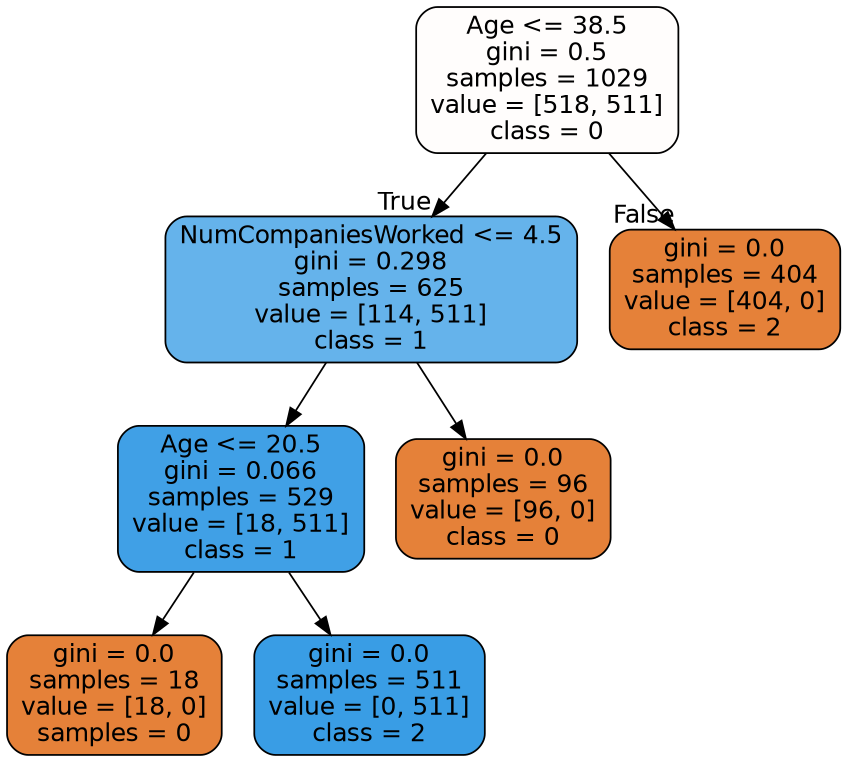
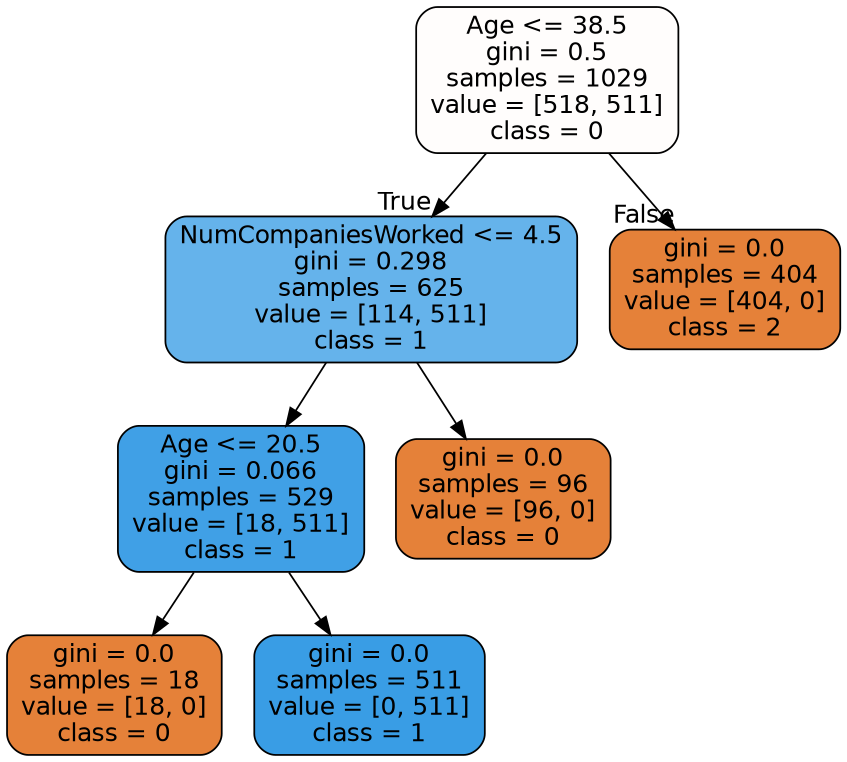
  digraph {
    node [color=black fillcolor="#e58139" fontname=helvetica shape=box style="filled, rounded"]
    edge [fontname=helvetica]
    n1 [fillcolor="#fffdfc" label="Age <= 38.5\ngini = 0.5\nsamples = 1029\nvalue = [518, 511]\nclass = 0"]
    n2 [fillcolor="#65b3eb" label="NumCompaniesWorked <= 4.5\ngini = 0.298\nsamples = 625\nvalue = [114, 511]\nclass = 1"]
    n3 [label="gini = 0.0\nsamples = 404\nvalue = [404, 0]\nclass = 2"]
    n4 [fillcolor="#40a0e6" label="Age <= 20.5\ngini = 0.066\nsamples = 529\nvalue = [18, 511]\nclass = 1"]
    n5 [label="gini = 0.0\nsamples = 96\nvalue = [96, 0]\nclass = 0"]
-   n6 [label="gini = 0.0\nsamples = 18\nvalue = [18, 0]\nsamples = 0"]
-   n7 [fillcolor="#399de5" label="gini = 0.0\nsamples = 511\nvalue = [0, 511]\nclass = 2"]
+   n6 [label="gini = 0.0\nsamples = 18\nvalue = [18, 0]\nclass = 0"]
+   n7 [fillcolor="#399de5" label="gini = 0.0\nsamples = 511\nvalue = [0, 511]\nclass = 1"]
    n1 -> n2 [headlabel=True labelangle=45 labeldistance=2.5]
    n1 -> n3 [headlabel=False labelangle=-45 labeldistance=2.5]
    n2 -> n4
    n2 -> n5
    n4 -> n6
    n4 -> n7
  }
